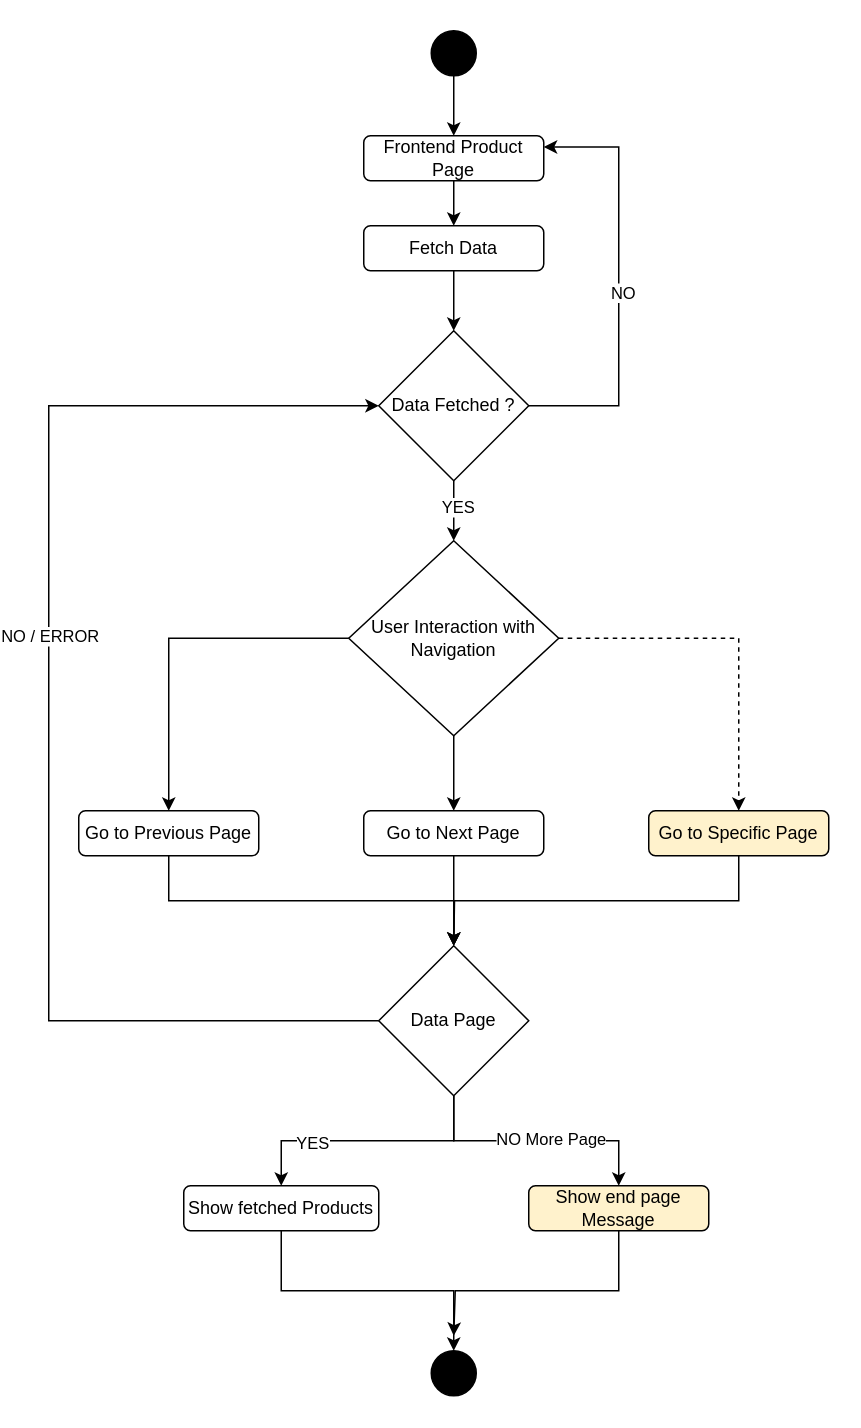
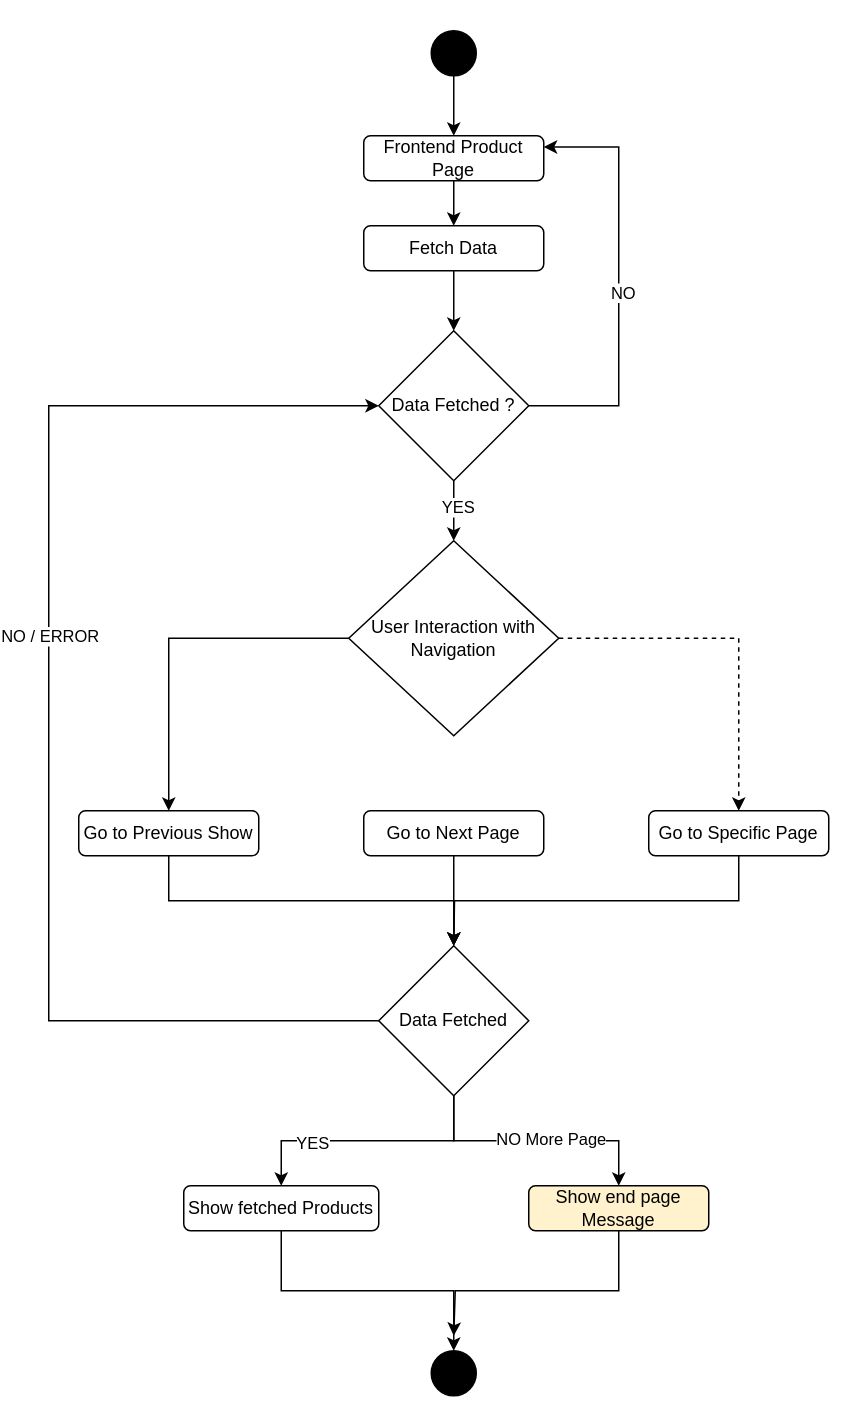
  <mxCell id="0" />
  <mxCell id="1" parent="0" />
  <mxCell id="2" style="edgeStyle=orthogonalEdgeStyle;rounded=0;orthogonalLoop=1;jettySize=auto;html=1;exitX=0.5;exitY=1;exitDx=0;exitDy=0;entryX=0.5;entryY=0;entryDx=0;entryDy=0;" edge="1" parent="1" source="3" target="5"><mxGeometry relative="1" as="geometry" /></mxCell>
  <mxCell id="3" value="Frontend Product Page" style="rounded=1;whiteSpace=wrap;html=1;" vertex="1" parent="1"><mxGeometry x="230" y="90" width="120" height="30" as="geometry" /></mxCell>
  <mxCell id="4" style="edgeStyle=orthogonalEdgeStyle;rounded=0;orthogonalLoop=1;jettySize=auto;html=1;exitX=0.5;exitY=1;exitDx=0;exitDy=0;entryX=0.5;entryY=0;entryDx=0;entryDy=0;" edge="1" parent="1" source="5" target="10"><mxGeometry relative="1" as="geometry" /></mxCell>
  <mxCell id="5" value="Fetch Data&lt;span style=&quot;caret-color: rgba(0, 0, 0, 0); color: rgba(0, 0, 0, 0); font-family: monospace; font-size: 0px; text-align: start; white-space: nowrap;&quot;&gt;%3CmxGraphModel%3E%3Croot%3E%3CmxCell%20id%3D%220%22%2F%3E%3CmxCell%20id%3D%221%22%20parent%3D%220%22%2F%3E%3CmxCell%20id%3D%222%22%20value%3D%22Frontend%20Product%20Page%22%20style%3D%22rounded%3D1%3BwhiteSpace%3Dwrap%3Bhtml%3D1%3B%22%20vertex%3D%221%22%20parent%3D%221%22%3E%3CmxGeometry%20x%3D%22350%22%20y%3D%22110%22%20width%3D%22120%22%20height%3D%2230%22%20as%3D%22geometry%22%2F%3E%3C%2FmxCell%3E%3C%2Froot%3E%3C%2FmxGraphModel%3E&lt;/span&gt;" style="rounded=1;whiteSpace=wrap;html=1;" vertex="1" parent="1"><mxGeometry x="230" y="150" width="120" height="30" as="geometry" /></mxCell>
  <mxCell id="6" style="edgeStyle=orthogonalEdgeStyle;rounded=0;orthogonalLoop=1;jettySize=auto;html=1;exitX=1;exitY=0.5;exitDx=0;exitDy=0;entryX=1;entryY=0.25;entryDx=0;entryDy=0;" edge="1" parent="1" source="10" target="3"><mxGeometry relative="1" as="geometry"><Array as="points"><mxPoint x="400" y="270" /><mxPoint x="400" y="98" /></Array></mxGeometry></mxCell>
  <mxCell id="7" value="NO" style="edgeLabel;html=1;align=center;verticalAlign=middle;resizable=0;points=[];" vertex="1" connectable="0" parent="6"><mxGeometry x="-0.037" y="-2" relative="1" as="geometry"><mxPoint as="offset" /></mxGeometry></mxCell>
  <mxCell id="8" style="edgeStyle=orthogonalEdgeStyle;rounded=0;orthogonalLoop=1;jettySize=auto;html=1;exitX=0.5;exitY=1;exitDx=0;exitDy=0;entryX=0.5;entryY=0;entryDx=0;entryDy=0;" edge="1" parent="1" source="10" target="14"><mxGeometry relative="1" as="geometry" /></mxCell>
  <mxCell id="9" value="YES" style="edgeLabel;html=1;align=center;verticalAlign=middle;resizable=0;points=[];" vertex="1" connectable="0" parent="8"><mxGeometry x="-0.15" y="2" relative="1" as="geometry"><mxPoint as="offset" /></mxGeometry></mxCell>
  <mxCell id="10" value="Data Fetched ?" style="rhombus;whiteSpace=wrap;html=1;" vertex="1" parent="1"><mxGeometry x="240" y="220" width="100" height="100" as="geometry" /></mxCell>
  <mxCell id="11" style="edgeStyle=orthogonalEdgeStyle;rounded=0;orthogonalLoop=1;jettySize=auto;html=1;exitX=0;exitY=0.5;exitDx=0;exitDy=0;" edge="1" parent="1" source="14" target="18"><mxGeometry relative="1" as="geometry" /></mxCell>
  <mxCell id="12" style="edgeStyle=orthogonalEdgeStyle;rounded=0;orthogonalLoop=1;jettySize=auto;html=1;exitX=1;exitY=0.5;exitDx=0;exitDy=0;dashed=1;" edge="1" parent="1" source="14" target="22"><mxGeometry relative="1" as="geometry" /></mxCell>
- <mxCell id="13" style="edgeStyle=orthogonalEdgeStyle;rounded=0;orthogonalLoop=1;jettySize=auto;html=1;exitX=0.5;exitY=1;exitDx=0;exitDy=0;entryX=0.5;entryY=0;entryDx=0;entryDy=0;" edge="1" parent="1" source="14" target="20"><mxGeometry relative="1" as="geometry" /></mxCell>
  <mxCell id="14" value="User Interaction with Navigation" style="rhombus;whiteSpace=wrap;html=1;" vertex="1" parent="1"><mxGeometry x="220" y="360" width="140" height="130" as="geometry" /></mxCell>
  <mxCell id="15" style="edgeStyle=orthogonalEdgeStyle;rounded=0;orthogonalLoop=1;jettySize=auto;html=1;exitX=0.5;exitY=1;exitDx=0;exitDy=0;entryX=0.5;entryY=0;entryDx=0;entryDy=0;" edge="1" parent="1" source="16" target="3"><mxGeometry relative="1" as="geometry" /></mxCell>
  <mxCell id="16" value="" style="ellipse;whiteSpace=wrap;html=1;aspect=fixed;fillColor=#000000;" vertex="1" parent="1"><mxGeometry x="275" y="20" width="30" height="30" as="geometry" /></mxCell>
  <mxCell id="17" style="edgeStyle=orthogonalEdgeStyle;rounded=0;orthogonalLoop=1;jettySize=auto;html=1;exitX=0.5;exitY=1;exitDx=0;exitDy=0;entryX=0.5;entryY=0;entryDx=0;entryDy=0;" edge="1" parent="1" source="18" target="29"><mxGeometry relative="1" as="geometry" /></mxCell>
- <mxCell id="18" value="Go to Previous Page" style="rounded=1;whiteSpace=wrap;html=1;" vertex="1" parent="1"><mxGeometry x="40" y="540" width="120" height="30" as="geometry" /></mxCell>
+ <mxCell id="18" value="Go to Previous Show" style="rounded=1;whiteSpace=wrap;html=1;" vertex="1" parent="1"><mxGeometry x="40" y="540" width="120" height="30" as="geometry" /></mxCell>
  <mxCell id="19" style="edgeStyle=orthogonalEdgeStyle;rounded=0;orthogonalLoop=1;jettySize=auto;html=1;exitX=0.5;exitY=1;exitDx=0;exitDy=0;" edge="1" parent="1" source="20"><mxGeometry relative="1" as="geometry"><mxPoint x="290" y="630" as="targetPoint" /></mxGeometry></mxCell>
  <mxCell id="20" value="Go to Next Page" style="rounded=1;whiteSpace=wrap;html=1;" vertex="1" parent="1"><mxGeometry x="230" y="540" width="120" height="30" as="geometry" /></mxCell>
  <mxCell id="21" style="edgeStyle=orthogonalEdgeStyle;rounded=0;orthogonalLoop=1;jettySize=auto;html=1;exitX=0.5;exitY=1;exitDx=0;exitDy=0;" edge="1" parent="1" source="22"><mxGeometry relative="1" as="geometry"><mxPoint x="290" y="630" as="targetPoint" /></mxGeometry></mxCell>
- <mxCell id="22" value="Go to Specific Page" style="rounded=1;whiteSpace=wrap;html=1;fillColor=#fff2cc;" vertex="1" parent="1"><mxGeometry x="420" y="540" width="120" height="30" as="geometry" /></mxCell>
+ <mxCell id="22" value="Go to Specific Page" style="rounded=1;whiteSpace=wrap;html=1;" vertex="1" parent="1"><mxGeometry x="420" y="540" width="120" height="30" as="geometry" /></mxCell>
  <mxCell id="23" style="edgeStyle=orthogonalEdgeStyle;rounded=0;orthogonalLoop=1;jettySize=auto;html=1;exitX=0;exitY=0.5;exitDx=0;exitDy=0;entryX=0;entryY=0.5;entryDx=0;entryDy=0;" edge="1" parent="1" source="29" target="10"><mxGeometry relative="1" as="geometry"><Array as="points"><mxPoint x="20" y="680" /><mxPoint x="20" y="270" /></Array></mxGeometry></mxCell>
  <mxCell id="24" value="NO / ERROR" style="edgeLabel;html=1;align=center;verticalAlign=middle;resizable=0;points=[];" vertex="1" connectable="0" parent="23"><mxGeometry x="0.122" relative="1" as="geometry"><mxPoint as="offset" /></mxGeometry></mxCell>
  <mxCell id="25" style="edgeStyle=orthogonalEdgeStyle;rounded=0;orthogonalLoop=1;jettySize=auto;html=1;exitX=0.5;exitY=1;exitDx=0;exitDy=0;entryX=0.5;entryY=0;entryDx=0;entryDy=0;" edge="1" parent="1" source="29" target="31"><mxGeometry relative="1" as="geometry" /></mxCell>
  <mxCell id="26" value="YES" style="edgeLabel;html=1;align=center;verticalAlign=middle;resizable=0;points=[];" vertex="1" connectable="0" parent="25"><mxGeometry x="0.429" y="1" relative="1" as="geometry"><mxPoint as="offset" /></mxGeometry></mxCell>
  <mxCell id="27" style="edgeStyle=orthogonalEdgeStyle;rounded=0;orthogonalLoop=1;jettySize=auto;html=1;exitX=0.5;exitY=1;exitDx=0;exitDy=0;entryX=0.5;entryY=0;entryDx=0;entryDy=0;" edge="1" parent="1" source="29" target="33"><mxGeometry relative="1" as="geometry" /></mxCell>
  <mxCell id="28" value="NO More Page" style="edgeLabel;html=1;align=center;verticalAlign=middle;resizable=0;points=[];" vertex="1" connectable="0" parent="27"><mxGeometry x="0.106" y="2" relative="1" as="geometry"><mxPoint as="offset" /></mxGeometry></mxCell>
- <mxCell id="29" value="Data Page" style="rhombus;whiteSpace=wrap;html=1;" vertex="1" parent="1"><mxGeometry x="240" y="630" width="100" height="100" as="geometry" /></mxCell>
+ <mxCell id="29" value="Data Fetched" style="rhombus;whiteSpace=wrap;html=1;" vertex="1" parent="1"><mxGeometry x="240" y="630" width="100" height="100" as="geometry" /></mxCell>
  <mxCell id="30" style="edgeStyle=orthogonalEdgeStyle;rounded=0;orthogonalLoop=1;jettySize=auto;html=1;exitX=0.5;exitY=1;exitDx=0;exitDy=0;entryX=0.5;entryY=0;entryDx=0;entryDy=0;" edge="1" parent="1" source="31" target="34"><mxGeometry relative="1" as="geometry" /></mxCell>
  <mxCell id="31" value="Show fetched Products" style="rounded=1;whiteSpace=wrap;html=1;" vertex="1" parent="1"><mxGeometry x="110" y="790" width="130" height="30" as="geometry" /></mxCell>
  <mxCell id="32" style="edgeStyle=orthogonalEdgeStyle;rounded=0;orthogonalLoop=1;jettySize=auto;html=1;exitX=0.5;exitY=1;exitDx=0;exitDy=0;" edge="1" parent="1" source="33"><mxGeometry relative="1" as="geometry"><mxPoint x="290" y="890" as="targetPoint" /><Array as="points"><mxPoint x="400" y="860" /><mxPoint x="291" y="860" /></Array></mxGeometry></mxCell>
  <mxCell id="33" value="Show end page Message" style="rounded=1;whiteSpace=wrap;html=1;fillColor=#fff2cc;" vertex="1" parent="1"><mxGeometry x="340" y="790" width="120" height="30" as="geometry" /></mxCell>
  <mxCell id="34" value="" style="ellipse;whiteSpace=wrap;html=1;aspect=fixed;fillColor=#000000;" vertex="1" parent="1"><mxGeometry x="275" y="900" width="30" height="30" as="geometry" /></mxCell>
